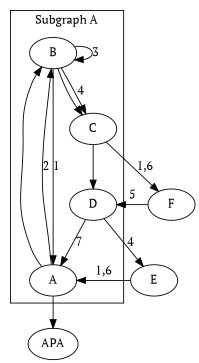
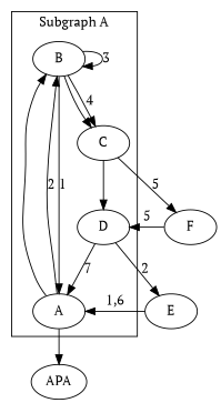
  digraph {
    d2tdocpreamble="\usetikzlibrary{automata}"
    d2tfigpreamble="\tikzstyle{every state}=     [draw=black!95,very thick,fill=white!20]"
    fontname="PT Serif"
    node [fontname="PT Serif" style=state]
    edge [fontname="PT Serif" lblstyle=auto topath="bend left"]
    B [style="transitionV, label=$\sin(x)$"]
    A
    C
    D
    APA
    F [style="state,accepting"]
    E
    subgraph cluster_1 {
      label="Subgraph A"
      B
      A
      C
      D
    }
    B -> B [label=3 topath="loop above"]
    B -> A [label=1 style="-o"]
    B -> C
    B -> C [label=4]
    A -> B
    A -> B [label=2]
    A -> APA
    C -> D
-   C -> F [label="1,6"]
+   C -> F [label=5]
    D -> A [label=7]
-   D -> E [label=4]
+   D -> E [label=2]
    F -> D [label=5]
    E -> A [label="1,6"]
  }
